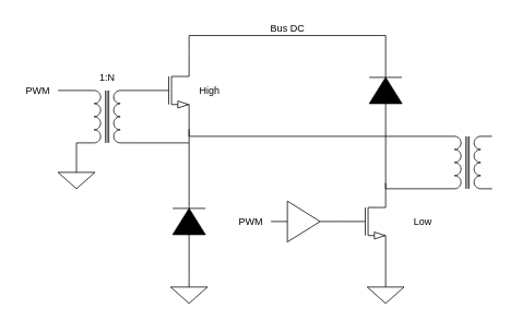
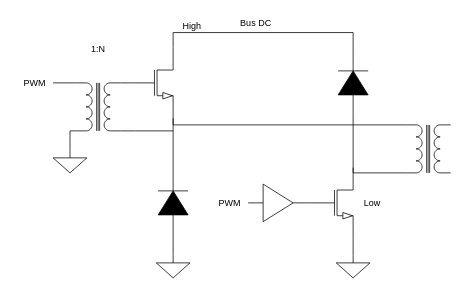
  <mxCell id="0" />
  <mxCell id="1" parent="0" />
  <mxCell id="2" style="edgeStyle=orthogonalEdgeStyle;rounded=0;orthogonalLoop=1;jettySize=auto;html=1;exitX=1;exitY=1;exitDx=0;exitDy=0;exitPerimeter=0;entryX=0.5;entryY=0;entryDx=0;entryDy=0;entryPerimeter=0;endArrow=none;endFill=0;" edge="1" parent="1" source="4" target="15"><mxGeometry relative="1" as="geometry" /></mxCell>
  <mxCell id="3" style="edgeStyle=orthogonalEdgeStyle;rounded=0;orthogonalLoop=1;jettySize=auto;html=1;exitX=1;exitY=0;exitDx=0;exitDy=0;exitPerimeter=0;entryX=1;entryY=1;entryDx=0;entryDy=0;entryPerimeter=0;endArrow=none;endFill=0;" edge="1" parent="1" source="4" target="26"><mxGeometry relative="1" as="geometry"><Array as="points"><mxPoint x="470" y="230" /></Array></mxGeometry></mxCell>
  <mxCell id="4" value="" style="verticalLabelPosition=bottom;shadow=0;dashed=0;align=center;html=1;verticalAlign=top;shape=mxgraph.electrical.transistors.nmos;pointerEvents=1;" vertex="1" parent="1"><mxGeometry x="410" y="220" width="60" height="100" as="geometry" /></mxCell>
  <mxCell id="5" style="edgeStyle=orthogonalEdgeStyle;rounded=0;orthogonalLoop=1;jettySize=auto;html=1;exitX=0;exitY=0.5;exitDx=0;exitDy=0;exitPerimeter=0;entryX=1;entryY=0;entryDx=0;entryDy=0;entryPerimeter=0;endArrow=none;endFill=0;" edge="1" parent="1" source="6" target="4"><mxGeometry relative="1" as="geometry" /></mxCell>
  <mxCell id="6" value="" style="pointerEvents=1;fillColor=strokeColor;verticalLabelPosition=bottom;shadow=0;dashed=0;align=center;html=1;verticalAlign=top;shape=mxgraph.electrical.diodes.diode;direction=north;" vertex="1" parent="1"><mxGeometry x="450" y="70" width="40" height="80" as="geometry" /></mxCell>
  <mxCell id="7" style="edgeStyle=orthogonalEdgeStyle;rounded=0;orthogonalLoop=1;jettySize=auto;html=1;exitX=1;exitY=1;exitDx=0;exitDy=0;exitPerimeter=0;entryX=1;entryY=0.5;entryDx=0;entryDy=0;entryPerimeter=0;endArrow=none;endFill=0;" edge="1" parent="1" source="11" target="13"><mxGeometry relative="1" as="geometry" /></mxCell>
  <mxCell id="8" style="edgeStyle=orthogonalEdgeStyle;rounded=0;orthogonalLoop=1;jettySize=auto;html=1;exitX=0;exitY=0.5;exitDx=0;exitDy=0;exitPerimeter=0;entryX=0;entryY=0;entryDx=0;entryDy=0;entryPerimeter=0;endArrow=none;endFill=0;" edge="1" parent="1" source="11" target="22"><mxGeometry relative="1" as="geometry" /></mxCell>
  <mxCell id="9" style="edgeStyle=orthogonalEdgeStyle;rounded=0;orthogonalLoop=1;jettySize=auto;html=1;exitX=1;exitY=0;exitDx=0;exitDy=0;exitPerimeter=0;entryX=1;entryY=0.5;entryDx=0;entryDy=0;entryPerimeter=0;endArrow=none;endFill=0;" edge="1" parent="1" source="11" target="6"><mxGeometry relative="1" as="geometry" /></mxCell>
  <mxCell id="10" style="edgeStyle=orthogonalEdgeStyle;rounded=0;orthogonalLoop=1;jettySize=auto;html=1;exitX=1;exitY=1;exitDx=0;exitDy=0;exitPerimeter=0;entryX=0;entryY=1;entryDx=0;entryDy=0;entryPerimeter=0;endArrow=none;endFill=0;" edge="1" parent="1" source="11" target="26"><mxGeometry relative="1" as="geometry"><Array as="points"><mxPoint x="230" y="166" /></Array></mxGeometry></mxCell>
  <mxCell id="11" value="" style="verticalLabelPosition=bottom;shadow=0;dashed=0;align=center;html=1;verticalAlign=top;shape=mxgraph.electrical.transistors.nmos;pointerEvents=1;" vertex="1" parent="1"><mxGeometry x="170" y="60" width="60" height="100" as="geometry" /></mxCell>
  <mxCell id="12" style="edgeStyle=orthogonalEdgeStyle;rounded=0;orthogonalLoop=1;jettySize=auto;html=1;exitX=0;exitY=0.5;exitDx=0;exitDy=0;exitPerimeter=0;entryX=0.5;entryY=0;entryDx=0;entryDy=0;entryPerimeter=0;endArrow=none;endFill=0;" edge="1" parent="1" source="13" target="14"><mxGeometry relative="1" as="geometry" /></mxCell>
  <mxCell id="13" value="" style="pointerEvents=1;fillColor=strokeColor;verticalLabelPosition=bottom;shadow=0;dashed=0;align=center;html=1;verticalAlign=top;shape=mxgraph.electrical.diodes.diode;direction=north;" vertex="1" parent="1"><mxGeometry x="210" y="230" width="40" height="80" as="geometry" /></mxCell>
  <mxCell id="14" value="" style="pointerEvents=1;verticalLabelPosition=bottom;shadow=0;dashed=0;align=center;html=1;verticalAlign=top;shape=mxgraph.electrical.signal_sources.signal_ground;" vertex="1" parent="1"><mxGeometry x="207.5" y="340" width="45" height="30" as="geometry" /></mxCell>
  <mxCell id="15" value="" style="pointerEvents=1;verticalLabelPosition=bottom;shadow=0;dashed=0;align=center;html=1;verticalAlign=top;shape=mxgraph.electrical.signal_sources.signal_ground;" vertex="1" parent="1"><mxGeometry x="447.5" y="340" width="45" height="30" as="geometry" /></mxCell>
  <mxCell id="16" style="edgeStyle=orthogonalEdgeStyle;rounded=0;orthogonalLoop=1;jettySize=auto;html=1;exitX=1;exitY=0.5;exitDx=0;exitDy=0;entryX=0;entryY=0.5;entryDx=0;entryDy=0;entryPerimeter=0;endArrow=none;endFill=0;" edge="1" parent="1" source="18" target="4"><mxGeometry relative="1" as="geometry" /></mxCell>
  <mxCell id="17" style="edgeStyle=orthogonalEdgeStyle;rounded=0;orthogonalLoop=1;jettySize=auto;html=1;exitX=0;exitY=0.5;exitDx=0;exitDy=0;endArrow=none;endFill=0;" edge="1" parent="1" source="18"><mxGeometry relative="1" as="geometry"><mxPoint x="330" y="270" as="targetPoint" /></mxGeometry></mxCell>
  <mxCell id="18" value="" style="triangle;whiteSpace=wrap;html=1;" vertex="1" parent="1"><mxGeometry x="350" y="245" width="40" height="50" as="geometry" /></mxCell>
  <mxCell id="19" style="edgeStyle=orthogonalEdgeStyle;rounded=0;orthogonalLoop=1;jettySize=auto;html=1;exitX=1;exitY=0;exitDx=0;exitDy=0;exitPerimeter=0;endArrow=none;endFill=0;" edge="1" parent="1" source="22"><mxGeometry relative="1" as="geometry"><mxPoint x="230" y="174" as="targetPoint" /><Array as="points"><mxPoint x="180" y="174" /><mxPoint x="180" y="174" /></Array></mxGeometry></mxCell>
  <mxCell id="20" style="edgeStyle=orthogonalEdgeStyle;rounded=0;orthogonalLoop=1;jettySize=auto;html=1;exitX=1;exitY=1;exitDx=0;exitDy=0;exitPerimeter=0;entryX=0.5;entryY=0;entryDx=0;entryDy=0;entryPerimeter=0;endArrow=none;endFill=0;" edge="1" parent="1" source="22" target="23"><mxGeometry relative="1" as="geometry" /></mxCell>
  <mxCell id="21" style="edgeStyle=orthogonalEdgeStyle;rounded=0;orthogonalLoop=1;jettySize=auto;html=1;exitX=0;exitY=1;exitDx=0;exitDy=0;exitPerimeter=0;endArrow=none;endFill=0;startArrow=none;startFill=0;" edge="1" parent="1" source="22"><mxGeometry relative="1" as="geometry"><mxPoint x="70" y="110" as="targetPoint" /></mxGeometry></mxCell>
  <mxCell id="22" value="" style="pointerEvents=1;verticalLabelPosition=bottom;shadow=0;dashed=0;align=center;html=1;verticalAlign=top;shape=mxgraph.electrical.inductors.transformer_1;direction=south;" vertex="1" parent="1"><mxGeometry x="100" y="110" width="60" height="64" as="geometry" /></mxCell>
  <mxCell id="23" value="" style="pointerEvents=1;verticalLabelPosition=bottom;shadow=0;dashed=0;align=center;html=1;verticalAlign=top;shape=mxgraph.electrical.signal_sources.signal_ground;" vertex="1" parent="1"><mxGeometry x="70" y="200" width="45" height="30" as="geometry" /></mxCell>
  <mxCell id="24" value="PWM" style="text;html=1;align=center;verticalAlign=middle;resizable=0;points=[];autosize=1;strokeColor=none;fillColor=none;" vertex="1" parent="1"><mxGeometry x="280" y="255" width="50" height="30" as="geometry" /></mxCell>
  <mxCell id="25" value="PWM" style="text;html=1;align=center;verticalAlign=middle;resizable=0;points=[];autosize=1;strokeColor=none;fillColor=none;" vertex="1" parent="1"><mxGeometry x="20" y="95" width="50" height="30" as="geometry" /></mxCell>
  <mxCell id="26" value="" style="pointerEvents=1;verticalLabelPosition=bottom;shadow=0;dashed=0;align=center;html=1;verticalAlign=top;shape=mxgraph.electrical.inductors.transformer_1;direction=south;" vertex="1" parent="1"><mxGeometry x="540" y="166" width="60" height="64" as="geometry" /></mxCell>
- <mxCell id="27" value="High" style="text;html=1;align=center;verticalAlign=middle;resizable=0;points=[];autosize=1;strokeColor=none;fillColor=none;" vertex="1" parent="1"><mxGeometry x="230" y="95" width="50" height="30" as="geometry" /></mxCell>
- <mxCell id="28" value="Low" style="text;html=1;align=center;verticalAlign=middle;resizable=0;points=[];autosize=1;strokeColor=none;fillColor=none;" vertex="1" parent="1"><mxGeometry x="490" y="255" width="50" height="30" as="geometry" /></mxCell>
- <mxCell id="29" value="1:N" style="text;html=1;align=center;verticalAlign=middle;resizable=0;points=[];autosize=1;strokeColor=none;fillColor=none;" vertex="1" parent="1"><mxGeometry x="110" y="80" width="40" height="30" as="geometry" /></mxCell>
- <mxCell id="30" value="Bus DC" style="text;html=1;align=center;verticalAlign=middle;resizable=0;points=[];autosize=1;strokeColor=none;fillColor=none;" vertex="1" parent="1"><mxGeometry x="320" y="20" width="60" height="30" as="geometry" /></mxCell>
+ <mxCell id="27" value="High" style="text;html=1;align=center;verticalAlign=middle;resizable=0;points=[];autosize=1;strokeColor=none;fillColor=none;" vertex="1" parent="1"><mxGeometry x="230" y="20" width="50" height="30" as="geometry" /></mxCell>
+ <mxCell id="28" value="Low" style="text;html=1;align=center;verticalAlign=middle;resizable=0;points=[];autosize=1;strokeColor=none;fillColor=none;" vertex="1" parent="1"><mxGeometry x="470" y="255" width="50" height="30" as="geometry" /></mxCell>
+ <mxCell id="29" value="1:N" style="text;html=1;align=center;verticalAlign=middle;resizable=0;points=[];autosize=1;strokeColor=none;fillColor=none;" vertex="1" parent="1"><mxGeometry x="110" y="50" width="40" height="30" as="geometry" /></mxCell>
+ <mxCell id="30" value="Bus DC" style="text;html=1;align=center;verticalAlign=middle;resizable=0;points=[];autosize=1;strokeColor=none;fillColor=none;" vertex="1" parent="1"><mxGeometry x="310" y="15" width="60" height="30" as="geometry" /></mxCell>
